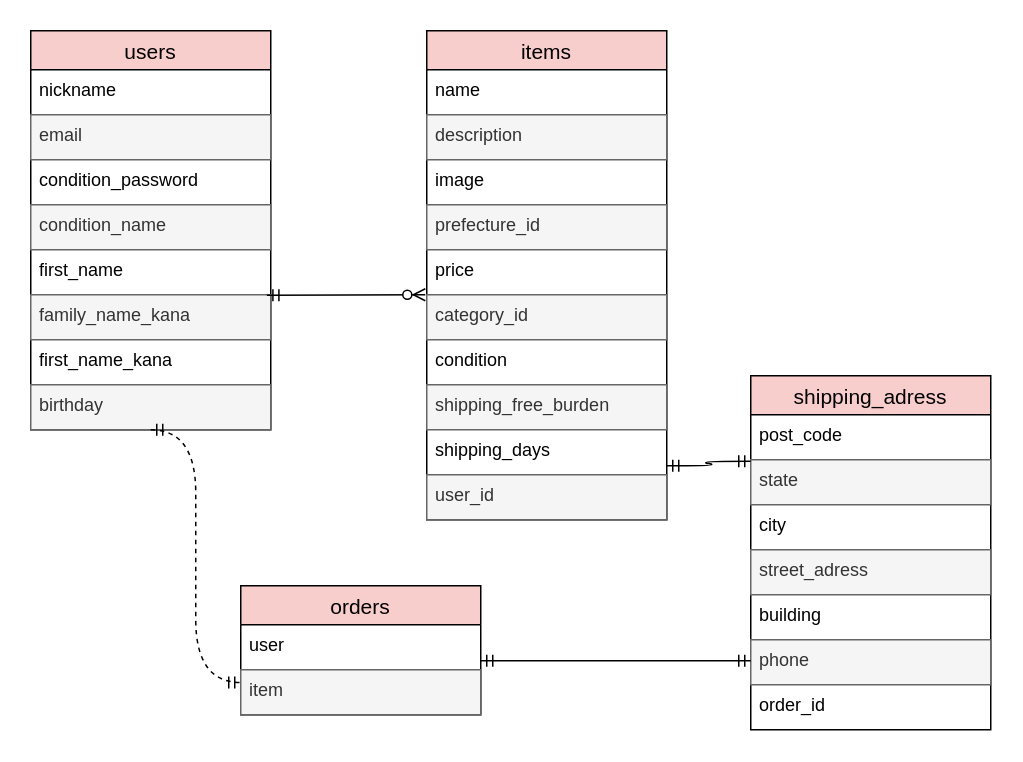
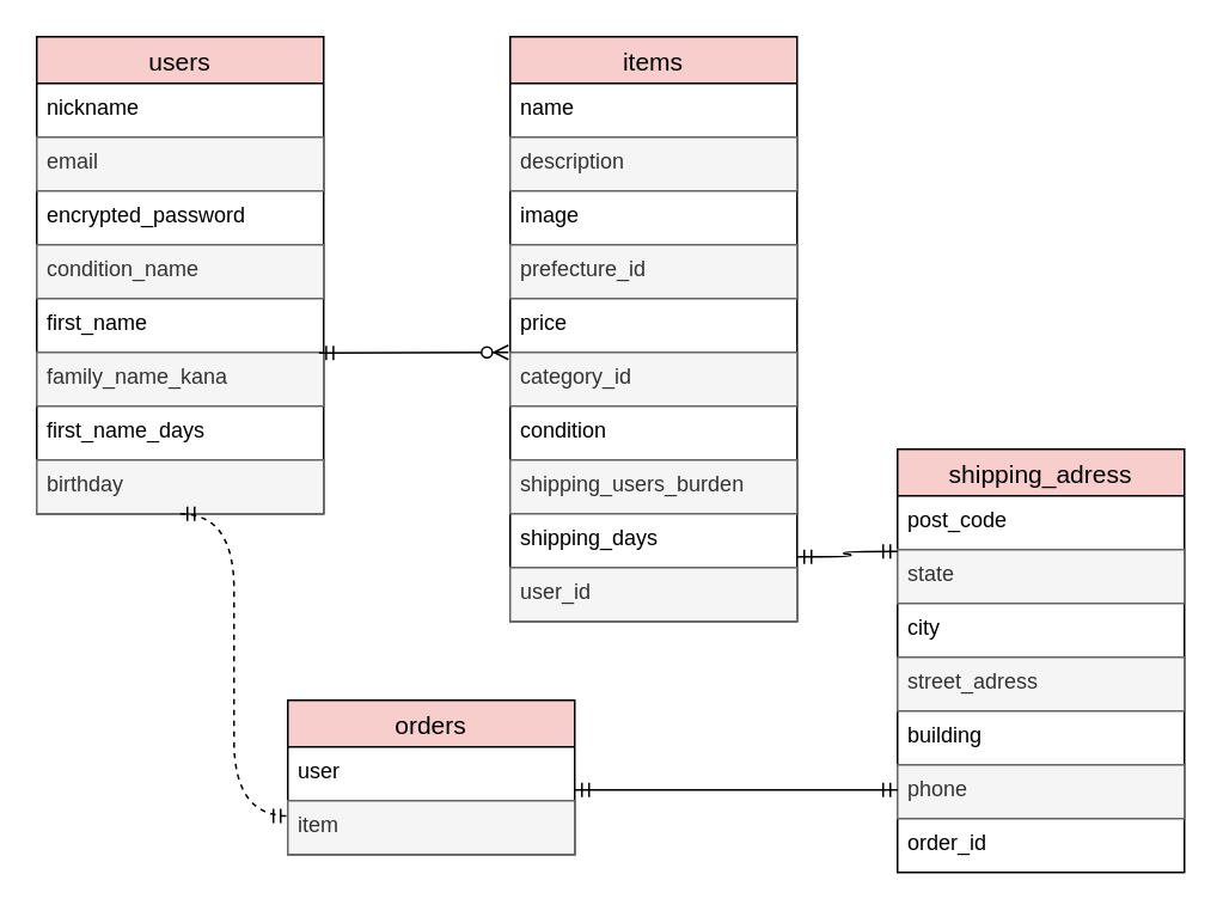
  <mxCell id="0" />
  <mxCell id="1" parent="0" />
  <mxCell id="2" value="users" style="swimlane;fontStyle=0;childLayout=stackLayout;horizontal=1;startSize=26;horizontalStack=0;resizeParent=1;resizeParentMax=0;resizeLast=0;collapsible=1;marginBottom=0;align=center;fontSize=14;strokeColor=#000000;fillColor=#f8cecc;" vertex="1" parent="1"><mxGeometry x="20" y="20" width="160" height="266" as="geometry" /></mxCell>
  <mxCell id="3" value="nickname" style="text;spacingLeft=4;spacingRight=4;overflow=hidden;rotatable=0;points=[[0,0.5],[1,0.5]];portConstraint=eastwest;fontSize=12;" vertex="1" parent="2"><mxGeometry y="26" width="160" height="30" as="geometry" /></mxCell>
  <mxCell id="4" value="email" style="text;strokeColor=#666666;fillColor=#f5f5f5;spacingLeft=4;spacingRight=4;overflow=hidden;rotatable=0;points=[[0,0.5],[1,0.5]];portConstraint=eastwest;fontSize=12;fontColor=#333333;" vertex="1" parent="2"><mxGeometry y="56" width="160" height="30" as="geometry" /></mxCell>
- <mxCell id="5" value="condition_password" style="text;spacingLeft=4;spacingRight=4;overflow=hidden;rotatable=0;points=[[0,0.5],[1,0.5]];portConstraint=eastwest;fontSize=12;" vertex="1" parent="2"><mxGeometry y="86" width="160" height="30" as="geometry" /></mxCell>
+ <mxCell id="5" value="encrypted_password" style="text;spacingLeft=4;spacingRight=4;overflow=hidden;rotatable=0;points=[[0,0.5],[1,0.5]];portConstraint=eastwest;fontSize=12;" vertex="1" parent="2"><mxGeometry y="86" width="160" height="30" as="geometry" /></mxCell>
  <mxCell id="6" value="condition_name" style="text;strokeColor=#666666;fillColor=#f5f5f5;spacingLeft=4;spacingRight=4;overflow=hidden;rotatable=0;points=[[0,0.5],[1,0.5]];portConstraint=eastwest;fontSize=12;fontColor=#333333;" vertex="1" parent="2"><mxGeometry y="116" width="160" height="30" as="geometry" /></mxCell>
  <mxCell id="7" value="first_name" style="text;spacingLeft=4;spacingRight=4;overflow=hidden;rotatable=0;points=[[0,0.5],[1,0.5]];portConstraint=eastwest;fontSize=12;" vertex="1" parent="2"><mxGeometry y="146" width="160" height="30" as="geometry" /></mxCell>
  <mxCell id="8" value="family_name_kana" style="text;strokeColor=#666666;fillColor=#f5f5f5;spacingLeft=4;spacingRight=4;overflow=hidden;rotatable=0;points=[[0,0.5],[1,0.5]];portConstraint=eastwest;fontSize=12;fontColor=#333333;" vertex="1" parent="2"><mxGeometry y="176" width="160" height="30" as="geometry" /></mxCell>
- <mxCell id="9" value="first_name_kana" style="text;spacingLeft=4;spacingRight=4;overflow=hidden;rotatable=0;points=[[0,0.5],[1,0.5]];portConstraint=eastwest;fontSize=12;" vertex="1" parent="2"><mxGeometry y="206" width="160" height="30" as="geometry" /></mxCell>
+ <mxCell id="9" value="first_name_days" style="text;spacingLeft=4;spacingRight=4;overflow=hidden;rotatable=0;points=[[0,0.5],[1,0.5]];portConstraint=eastwest;fontSize=12;" vertex="1" parent="2"><mxGeometry y="206" width="160" height="30" as="geometry" /></mxCell>
  <mxCell id="10" value="birthday" style="text;strokeColor=#666666;fillColor=#f5f5f5;spacingLeft=4;spacingRight=4;overflow=hidden;rotatable=0;points=[[0,0.5],[1,0.5]];portConstraint=eastwest;fontSize=12;fontColor=#333333;" vertex="1" parent="2"><mxGeometry y="236" width="160" height="30" as="geometry" /></mxCell>
  <mxCell id="11" value="items" style="swimlane;fontStyle=0;childLayout=stackLayout;horizontal=1;startSize=26;horizontalStack=0;resizeParent=1;resizeParentMax=0;resizeLast=0;collapsible=1;marginBottom=0;align=center;fontSize=14;strokeColor=#000000;fillColor=#f8cecc;" vertex="1" parent="1"><mxGeometry x="284" y="20" width="160" height="326" as="geometry" /></mxCell>
  <mxCell id="12" value="name    &#10;&#10;" style="text;strokeColor=none;fillColor=none;spacingLeft=4;spacingRight=4;overflow=hidden;rotatable=0;points=[[0,0.5],[1,0.5]];portConstraint=eastwest;fontSize=12;" vertex="1" parent="11"><mxGeometry y="26" width="160" height="30" as="geometry" /></mxCell>
  <mxCell id="13" value="description" style="text;strokeColor=#666666;fillColor=#f5f5f5;spacingLeft=4;spacingRight=4;overflow=hidden;rotatable=0;points=[[0,0.5],[1,0.5]];portConstraint=eastwest;fontSize=12;fontColor=#333333;" vertex="1" parent="11"><mxGeometry y="56" width="160" height="30" as="geometry" /></mxCell>
  <mxCell id="14" value="image    " style="text;strokeColor=none;fillColor=none;spacingLeft=4;spacingRight=4;overflow=hidden;rotatable=0;points=[[0,0.5],[1,0.5]];portConstraint=eastwest;fontSize=12;" vertex="1" parent="11"><mxGeometry y="86" width="160" height="30" as="geometry" /></mxCell>
  <mxCell id="15" value="prefecture_id" style="text;strokeColor=#666666;fillColor=#f5f5f5;spacingLeft=4;spacingRight=4;overflow=hidden;rotatable=0;points=[[0,0.5],[1,0.5]];portConstraint=eastwest;fontSize=12;fontColor=#333333;" vertex="1" parent="11"><mxGeometry y="116" width="160" height="30" as="geometry" /></mxCell>
  <mxCell id="16" value="price" style="text;strokeColor=none;fillColor=none;spacingLeft=4;spacingRight=4;overflow=hidden;rotatable=0;points=[[0,0.5],[1,0.5]];portConstraint=eastwest;fontSize=12;" vertex="1" parent="11"><mxGeometry y="146" width="160" height="30" as="geometry" /></mxCell>
  <mxCell id="17" value="category_id" style="text;strokeColor=#666666;fillColor=#f5f5f5;spacingLeft=4;spacingRight=4;overflow=hidden;rotatable=0;points=[[0,0.5],[1,0.5]];portConstraint=eastwest;fontSize=12;fontColor=#333333;" vertex="1" parent="11"><mxGeometry y="176" width="160" height="30" as="geometry" /></mxCell>
  <mxCell id="18" value="condition" style="text;strokeColor=none;fillColor=none;spacingLeft=4;spacingRight=4;overflow=hidden;rotatable=0;points=[[0,0.5],[1,0.5]];portConstraint=eastwest;fontSize=12;" vertex="1" parent="11"><mxGeometry y="206" width="160" height="30" as="geometry" /></mxCell>
- <mxCell id="19" value="shipping_free_burden" style="text;strokeColor=#666666;fillColor=#f5f5f5;spacingLeft=4;spacingRight=4;overflow=hidden;rotatable=0;points=[[0,0.5],[1,0.5]];portConstraint=eastwest;fontSize=12;fontColor=#333333;" vertex="1" parent="11"><mxGeometry y="236" width="160" height="30" as="geometry" /></mxCell>
+ <mxCell id="19" value="shipping_users_burden" style="text;strokeColor=#666666;fillColor=#f5f5f5;spacingLeft=4;spacingRight=4;overflow=hidden;rotatable=0;points=[[0,0.5],[1,0.5]];portConstraint=eastwest;fontSize=12;fontColor=#333333;" vertex="1" parent="11"><mxGeometry y="236" width="160" height="30" as="geometry" /></mxCell>
  <mxCell id="20" value="shipping_days" style="text;strokeColor=none;fillColor=none;spacingLeft=4;spacingRight=4;overflow=hidden;rotatable=0;points=[[0,0.5],[1,0.5]];portConstraint=eastwest;fontSize=12;" vertex="1" parent="11"><mxGeometry y="266" width="160" height="30" as="geometry" /></mxCell>
  <mxCell id="21" value="user_id" style="text;strokeColor=#666666;fillColor=#f5f5f5;spacingLeft=4;spacingRight=4;overflow=hidden;rotatable=0;points=[[0,0.5],[1,0.5]];portConstraint=eastwest;fontSize=12;fontColor=#333333;" vertex="1" parent="11"><mxGeometry y="296" width="160" height="30" as="geometry" /></mxCell>
  <mxCell id="22" value="shipping_adress" style="swimlane;fontStyle=0;childLayout=stackLayout;horizontal=1;startSize=26;horizontalStack=0;resizeParent=1;resizeParentMax=0;resizeLast=0;collapsible=1;marginBottom=0;align=center;fontSize=14;fillColor=#f8cecc;strokeColor=#000000;" vertex="1" parent="1"><mxGeometry x="500" y="250" width="160" height="236" as="geometry" /></mxCell>
  <mxCell id="23" value="post_code" style="text;strokeColor=none;fillColor=none;spacingLeft=4;spacingRight=4;overflow=hidden;rotatable=0;points=[[0,0.5],[1,0.5]];portConstraint=eastwest;fontSize=12;" vertex="1" parent="22"><mxGeometry y="26" width="160" height="30" as="geometry" /></mxCell>
  <mxCell id="24" value="state" style="text;strokeColor=#666666;fillColor=#f5f5f5;spacingLeft=4;spacingRight=4;overflow=hidden;rotatable=0;points=[[0,0.5],[1,0.5]];portConstraint=eastwest;fontSize=12;fontColor=#333333;" vertex="1" parent="22"><mxGeometry y="56" width="160" height="30" as="geometry" /></mxCell>
  <mxCell id="25" value="city" style="text;strokeColor=none;fillColor=none;spacingLeft=4;spacingRight=4;overflow=hidden;rotatable=0;points=[[0,0.5],[1,0.5]];portConstraint=eastwest;fontSize=12;" vertex="1" parent="22"><mxGeometry y="86" width="160" height="30" as="geometry" /></mxCell>
  <mxCell id="26" value="street_adress" style="text;strokeColor=#666666;fillColor=#f5f5f5;spacingLeft=4;spacingRight=4;overflow=hidden;rotatable=0;points=[[0,0.5],[1,0.5]];portConstraint=eastwest;fontSize=12;fontColor=#333333;" vertex="1" parent="22"><mxGeometry y="116" width="160" height="30" as="geometry" /></mxCell>
  <mxCell id="27" value="building" style="text;strokeColor=none;fillColor=none;spacingLeft=4;spacingRight=4;overflow=hidden;rotatable=0;points=[[0,0.5],[1,0.5]];portConstraint=eastwest;fontSize=12;" vertex="1" parent="22"><mxGeometry y="146" width="160" height="30" as="geometry" /></mxCell>
  <mxCell id="28" value="phone" style="text;strokeColor=#666666;fillColor=#f5f5f5;spacingLeft=4;spacingRight=4;overflow=hidden;rotatable=0;points=[[0,0.5],[1,0.5]];portConstraint=eastwest;fontSize=12;fontColor=#333333;" vertex="1" parent="22"><mxGeometry y="176" width="160" height="30" as="geometry" /></mxCell>
  <mxCell id="29" value="order_id" style="text;strokeColor=none;fillColor=none;spacingLeft=4;spacingRight=4;overflow=hidden;rotatable=0;points=[[0,0.5],[1,0.5]];portConstraint=eastwest;fontSize=12;" vertex="1" parent="22"><mxGeometry y="206" width="160" height="30" as="geometry" /></mxCell>
  <mxCell id="30" value="orders" style="swimlane;fontStyle=0;childLayout=stackLayout;horizontal=1;startSize=26;horizontalStack=0;resizeParent=1;resizeParentMax=0;resizeLast=0;collapsible=1;marginBottom=0;align=center;fontSize=14;strokeColor=#000000;fillColor=#f8cecc;" vertex="1" parent="1"><mxGeometry x="160" y="390" width="160" height="86" as="geometry" /></mxCell>
  <mxCell id="31" value="user" style="text;strokeColor=none;fillColor=none;spacingLeft=4;spacingRight=4;overflow=hidden;rotatable=0;points=[[0,0.5],[1,0.5]];portConstraint=eastwest;fontSize=12;" vertex="1" parent="30"><mxGeometry y="26" width="160" height="30" as="geometry" /></mxCell>
  <mxCell id="32" value="item" style="text;strokeColor=#666666;fillColor=#f5f5f5;spacingLeft=4;spacingRight=4;overflow=hidden;rotatable=0;points=[[0,0.5],[1,0.5]];portConstraint=eastwest;fontSize=12;fontColor=#333333;" vertex="1" parent="30"><mxGeometry y="56" width="160" height="30" as="geometry" /></mxCell>
  <mxCell id="33" value="" style="edgeStyle=entityRelationEdgeStyle;fontSize=12;html=1;endArrow=ERzeroToMany;startArrow=ERmandOne;curved=1;entryX=-0.006;entryY=0;entryDx=0;entryDy=0;entryPerimeter=0;exitX=0.984;exitY=1.012;exitDx=0;exitDy=0;exitPerimeter=0;" edge="1" parent="1" source="7" target="17"><mxGeometry width="100" height="100" relative="1" as="geometry"><mxPoint x="10" y="350" as="sourcePoint" /><mxPoint x="110" y="360" as="targetPoint" /></mxGeometry></mxCell>
  <mxCell id="34" value="" style="edgeStyle=entityRelationEdgeStyle;fontSize=12;html=1;endArrow=ERmandOne;startArrow=ERmandOne;curved=1;entryX=0;entryY=0.75;entryDx=0;entryDy=0;exitX=0.5;exitY=1;exitDx=0;exitDy=0;dashed=1;" edge="1" parent="1" source="2" target="30"><mxGeometry width="100" height="100" relative="1" as="geometry"><mxPoint x="60" y="410" as="sourcePoint" /><mxPoint x="110" y="286" as="targetPoint" /></mxGeometry></mxCell>
  <mxCell id="35" value="" style="edgeStyle=entityRelationEdgeStyle;fontSize=12;html=1;endArrow=ERmandOne;startArrow=ERmandOne;curved=1;" edge="1" parent="1"><mxGeometry width="100" height="100" relative="1" as="geometry"><mxPoint x="320" y="440" as="sourcePoint" /><mxPoint x="500" y="440" as="targetPoint" /></mxGeometry></mxCell>
  <mxCell id="36" value="" style="edgeStyle=entityRelationEdgeStyle;fontSize=12;html=1;endArrow=ERmandOne;startArrow=ERmandOne;curved=1;" edge="1" parent="1"><mxGeometry width="100" height="100" relative="1" as="geometry"><mxPoint x="444" y="310" as="sourcePoint" /><mxPoint x="500" y="307" as="targetPoint" /></mxGeometry></mxCell>
